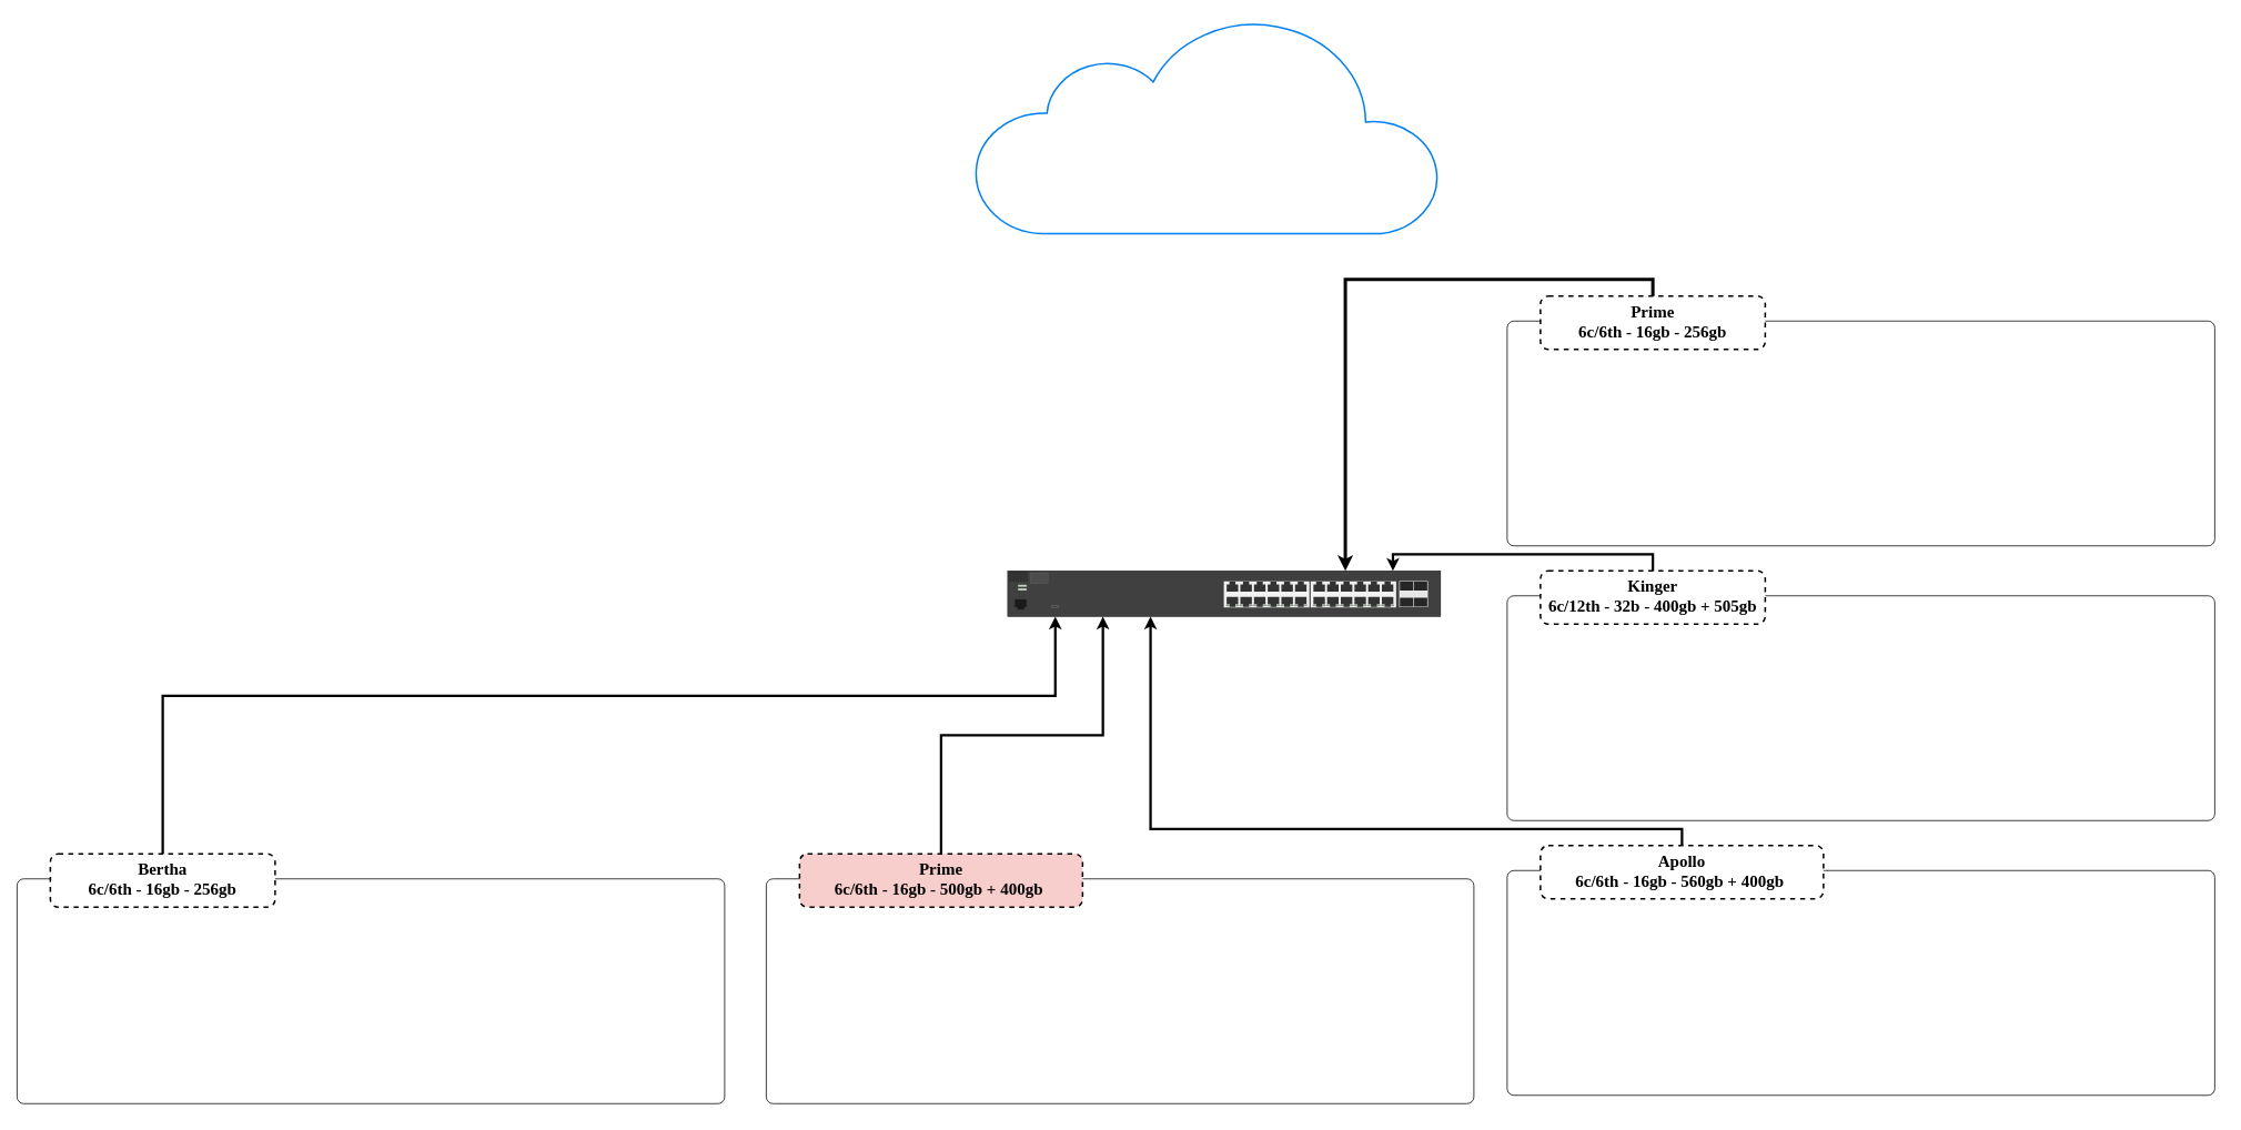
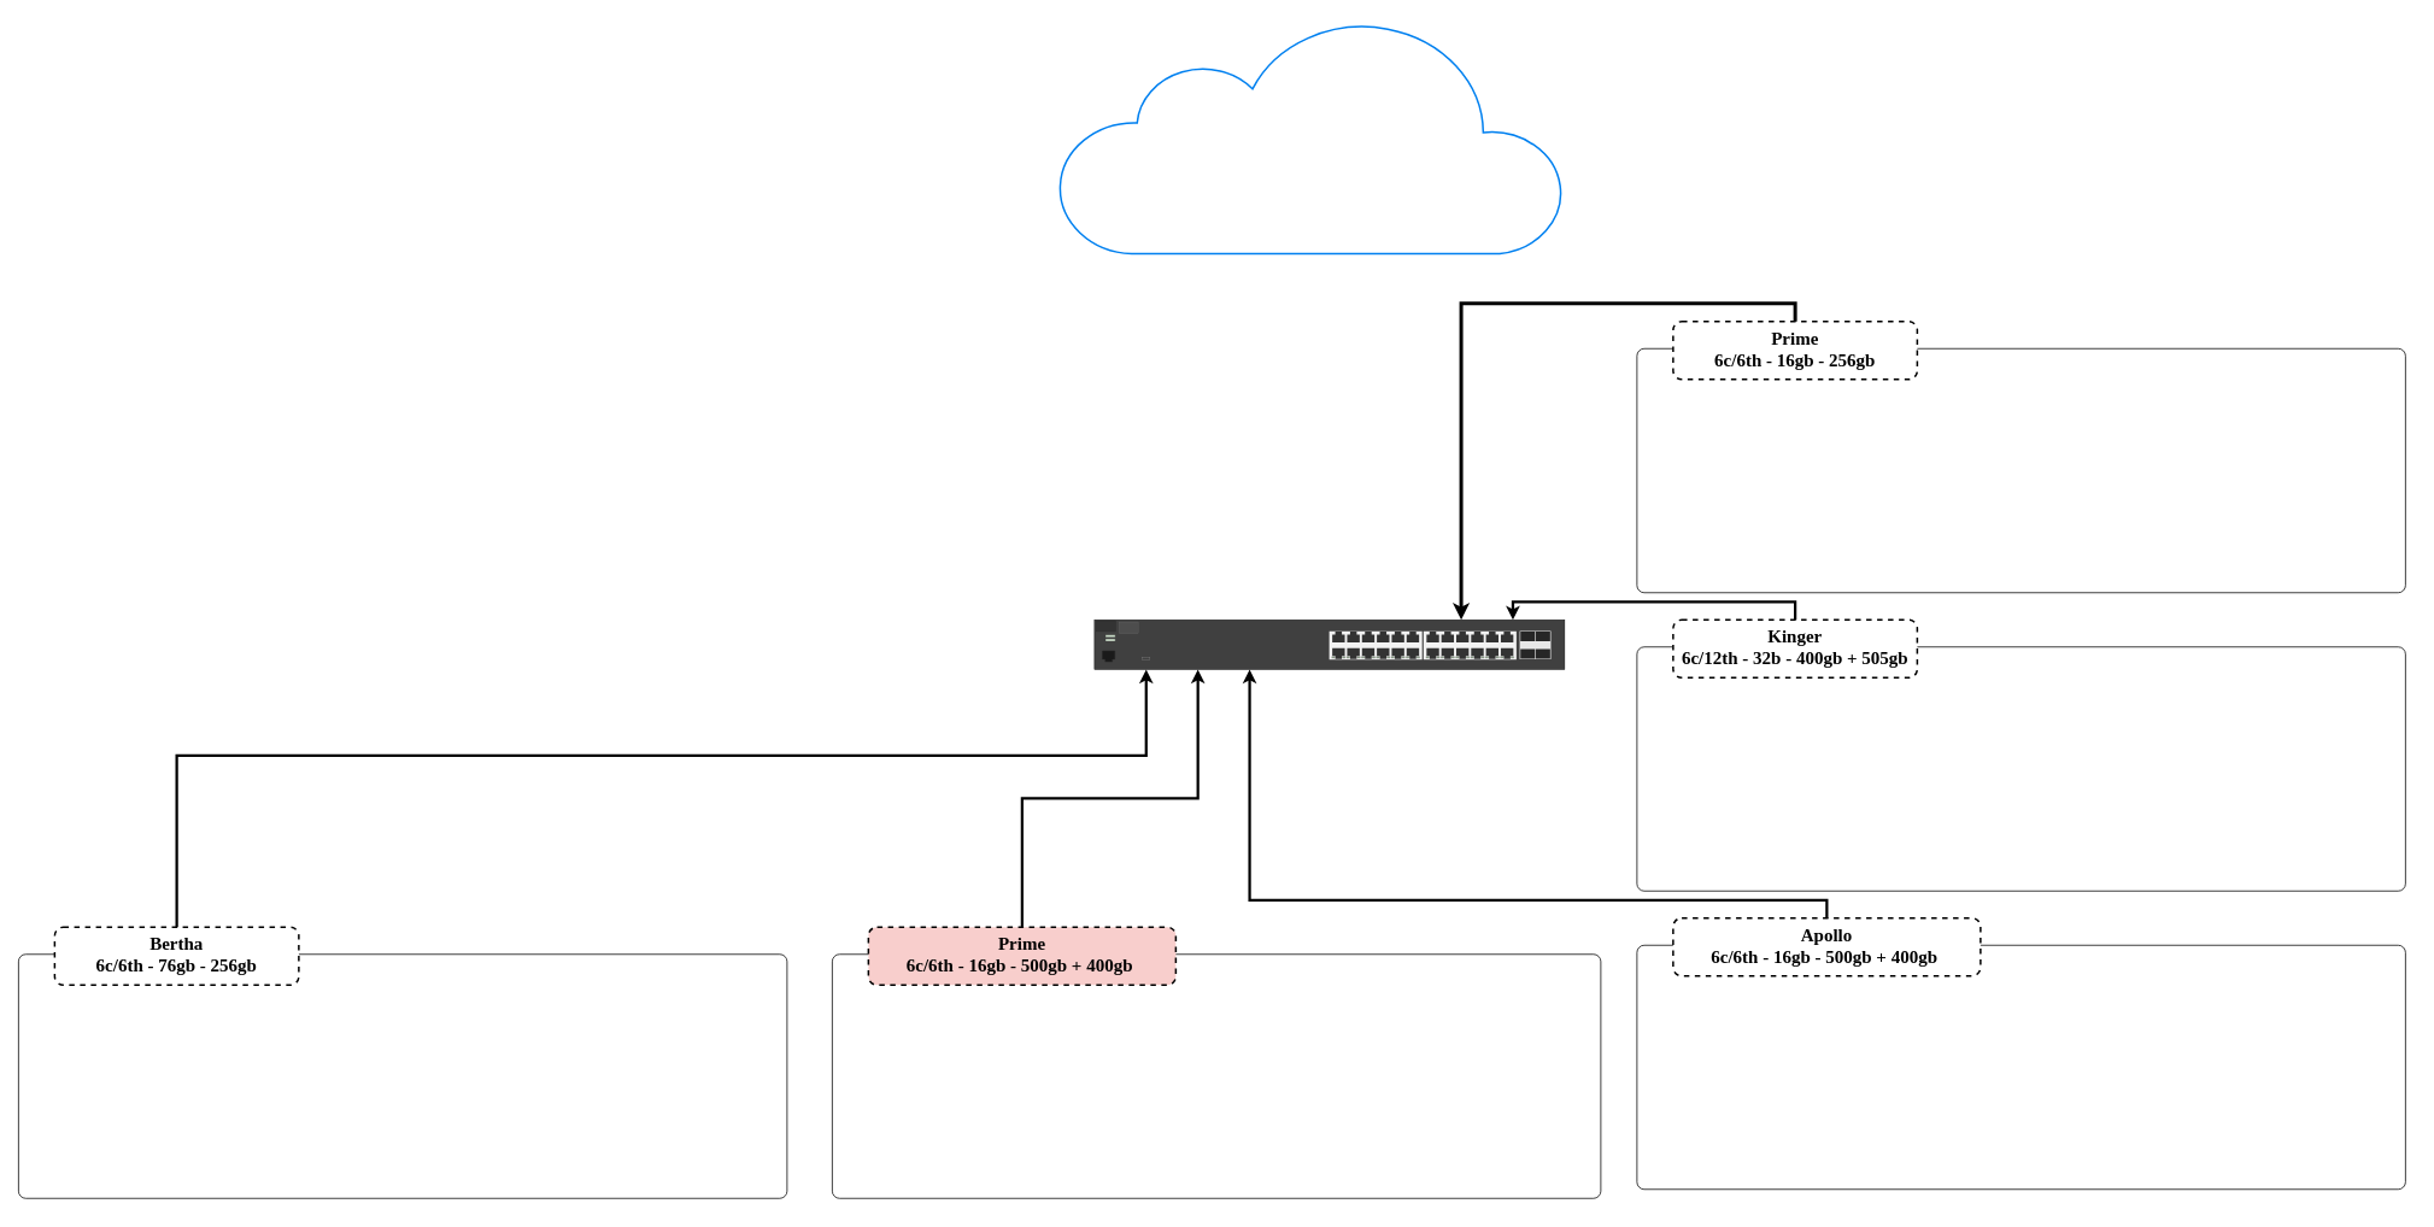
  <mxCell id="0" />
  <mxCell id="1" parent="0" />
  <mxCell id="2" value="" style="html=1;verticalLabelPosition=bottom;verticalAlign=top;outlineConnect=0;shadow=0;dashed=0;shape=mxgraph.rack.hpe_aruba.switches.j9776a_2530_24g_switch;points=[[0,0.5,0,0,0],[0.11,0,0,0,0],[0.11,1,0,0,0],[0.22,0,0,0,0],[0.22,1,0,0,0],[0.33,0,0,0,0],[0.33,1,0,0,0],[0.44,0,0,0,0],[0.44,1,0,0,0],[0.56,0,0,0,0],[0.56,1,0,0,0],[0.67,0,0,0,0],[0.67,1,0,0,0],[0.78,0,0,0,0],[0.78,1,0,0,0],[0.89,0,0,0,0],[0.89,1,0,0,0]];" parent="1" vertex="1"><mxGeometry x="1210" y="685" width="520" height="54.93" as="geometry" /></mxCell>
  <mxCell id="3" value="" style="group" parent="1" vertex="1" connectable="0"><mxGeometry x="1820" y="685" width="850" height="310" as="geometry" /></mxCell>
  <mxCell id="4" value="" style="rounded=1;whiteSpace=wrap;html=1;rotation=0;arcSize=3;" parent="3" vertex="1"><mxGeometry x="-10" y="30" width="850" height="270" as="geometry"><mxPoint x="10" y="10" as="offset" /></mxGeometry></mxCell>
  <mxCell id="5" value="&lt;font size=&quot;1&quot; face=&quot;Times New Roman&quot;&gt;&lt;b style=&quot;font-size: 20px;&quot;&gt;Kinger&lt;/b&gt;&lt;/font&gt;&lt;div&gt;&lt;font size=&quot;1&quot; face=&quot;Times New Roman&quot;&gt;&lt;b style=&quot;font-size: 20px;&quot;&gt;6c/12th - 32b - 400gb + 505gb&lt;/b&gt;&lt;/font&gt;&lt;/div&gt;" style="rounded=1;whiteSpace=wrap;html=1;verticalAlign=top;dashed=1;strokeWidth=2;perimeterSpacing=0;shadow=0;glass=0;" parent="3" vertex="1"><mxGeometry x="30" width="270" height="64" as="geometry" /></mxCell>
  <mxCell id="6" value="" style="group" parent="1" vertex="1" connectable="0"><mxGeometry x="1820" y="1015" width="850" height="310" as="geometry" /></mxCell>
  <mxCell id="7" value="" style="rounded=1;whiteSpace=wrap;html=1;rotation=0;arcSize=3;" parent="6" vertex="1"><mxGeometry x="-10" y="30" width="850" height="270" as="geometry"><mxPoint x="10" y="10" as="offset" /></mxGeometry></mxCell>
- <mxCell id="8" value="&lt;font face=&quot;Times New Roman&quot;&gt;&lt;span style=&quot;font-size: 20px;&quot;&gt;&lt;b&gt;Apollo&lt;/b&gt;&lt;/span&gt;&lt;/font&gt;&lt;br&gt;&lt;div&gt;&lt;font size=&quot;1&quot; face=&quot;Times New Roman&quot;&gt;&lt;b style=&quot;font-size: 20px;&quot;&gt;6c/6th - 16gb - 560gb + 400gb&amp;nbsp;&lt;/b&gt;&lt;/font&gt;&lt;/div&gt;" style="rounded=1;whiteSpace=wrap;html=1;verticalAlign=top;dashed=1;strokeWidth=2;perimeterSpacing=0;shadow=0;glass=0;" parent="6" vertex="1"><mxGeometry x="30" width="340" height="64" as="geometry" /></mxCell>
+ <mxCell id="8" value="&lt;font face=&quot;Times New Roman&quot;&gt;&lt;span style=&quot;font-size: 20px;&quot;&gt;&lt;b&gt;Apollo&lt;/b&gt;&lt;/span&gt;&lt;/font&gt;&lt;br&gt;&lt;div&gt;&lt;font size=&quot;1&quot; face=&quot;Times New Roman&quot;&gt;&lt;b style=&quot;font-size: 20px;&quot;&gt;6c/6th - 16gb - 500gb + 400gb&amp;nbsp;&lt;/b&gt;&lt;/font&gt;&lt;/div&gt;" style="rounded=1;whiteSpace=wrap;html=1;verticalAlign=top;dashed=1;strokeWidth=2;perimeterSpacing=0;shadow=0;glass=0;" parent="6" vertex="1"><mxGeometry x="30" width="340" height="64" as="geometry" /></mxCell>
  <mxCell id="9" value="" style="group" parent="1" vertex="1" connectable="0"><mxGeometry x="1820" y="355" width="850" height="310" as="geometry" /></mxCell>
  <mxCell id="10" value="" style="rounded=1;whiteSpace=wrap;html=1;rotation=0;arcSize=3;" parent="9" vertex="1"><mxGeometry x="-10" y="30" width="850" height="270" as="geometry"><mxPoint x="10" y="10" as="offset" /></mxGeometry></mxCell>
  <mxCell id="11" value="&lt;font face=&quot;Times New Roman&quot;&gt;&lt;span style=&quot;font-size: 20px;&quot;&gt;&lt;b&gt;Prime&lt;/b&gt;&lt;/span&gt;&lt;/font&gt;&lt;br&gt;&lt;div&gt;&lt;font size=&quot;1&quot; face=&quot;Times New Roman&quot;&gt;&lt;b style=&quot;font-size: 20px;&quot;&gt;6c/6th - 16gb - 256gb&lt;/b&gt;&lt;/font&gt;&lt;/div&gt;" style="rounded=1;whiteSpace=wrap;html=1;verticalAlign=top;dashed=1;strokeWidth=2;perimeterSpacing=0;shadow=0;glass=0;" parent="9" vertex="1"><mxGeometry x="30" width="270" height="64" as="geometry" /></mxCell>
  <mxCell id="12" value="" style="group" parent="1" vertex="1" connectable="0"><mxGeometry x="30" y="1025" width="850" height="310" as="geometry" /></mxCell>
  <mxCell id="13" value="" style="rounded=1;whiteSpace=wrap;html=1;rotation=0;arcSize=3;" parent="12" vertex="1"><mxGeometry x="-10" y="30" width="850" height="270" as="geometry"><mxPoint x="10" y="10" as="offset" /></mxGeometry></mxCell>
- <mxCell id="14" value="&lt;font face=&quot;Times New Roman&quot;&gt;&lt;span style=&quot;font-size: 20px;&quot;&gt;&lt;b&gt;Bertha&lt;/b&gt;&lt;/span&gt;&lt;/font&gt;&lt;br&gt;&lt;div&gt;&lt;font size=&quot;1&quot; face=&quot;Times New Roman&quot;&gt;&lt;b style=&quot;font-size: 20px;&quot;&gt;6c/6th - 16gb - 256gb&lt;/b&gt;&lt;/font&gt;&lt;/div&gt;" style="rounded=1;whiteSpace=wrap;html=1;verticalAlign=top;dashed=1;strokeWidth=2;perimeterSpacing=0;shadow=0;glass=0;" parent="12" vertex="1"><mxGeometry x="30" width="270" height="64" as="geometry" /></mxCell>
+ <mxCell id="14" value="&lt;font face=&quot;Times New Roman&quot;&gt;&lt;span style=&quot;font-size: 20px;&quot;&gt;&lt;b&gt;Bertha&lt;/b&gt;&lt;/span&gt;&lt;/font&gt;&lt;br&gt;&lt;div&gt;&lt;font size=&quot;1&quot; face=&quot;Times New Roman&quot;&gt;&lt;b style=&quot;font-size: 20px;&quot;&gt;6c/6th - 76gb - 256gb&lt;/b&gt;&lt;/font&gt;&lt;/div&gt;" style="rounded=1;whiteSpace=wrap;html=1;verticalAlign=top;dashed=1;strokeWidth=2;perimeterSpacing=0;shadow=0;glass=0;" parent="12" vertex="1"><mxGeometry x="30" width="270" height="64" as="geometry" /></mxCell>
  <mxCell id="15" value="" style="group" parent="1" vertex="1" connectable="0"><mxGeometry x="930" y="1025" width="850" height="310" as="geometry" /></mxCell>
  <mxCell id="16" value="" style="rounded=1;whiteSpace=wrap;html=1;rotation=0;arcSize=3;" parent="15" vertex="1"><mxGeometry x="-10" y="30" width="850" height="270" as="geometry"><mxPoint x="10" y="10" as="offset" /></mxGeometry></mxCell>
  <mxCell id="17" value="&lt;font face=&quot;Times New Roman&quot;&gt;&lt;span style=&quot;font-size: 20px;&quot;&gt;&lt;b&gt;Prime&lt;/b&gt;&lt;/span&gt;&lt;/font&gt;&lt;br&gt;&lt;div&gt;&lt;font size=&quot;1&quot; face=&quot;Times New Roman&quot;&gt;&lt;b style=&quot;font-size: 20px;&quot;&gt;6c/6th - 16gb - 500gb + 400gb&amp;nbsp;&lt;/b&gt;&lt;/font&gt;&lt;/div&gt;" style="rounded=1;whiteSpace=wrap;html=1;verticalAlign=top;dashed=1;strokeWidth=2;perimeterSpacing=0;shadow=0;glass=0;fillColor=#f8cecc;" parent="15" vertex="1"><mxGeometry x="30" width="340" height="64" as="geometry" /></mxCell>
  <mxCell id="18" value="" style="html=1;verticalLabelPosition=bottom;align=center;labelBackgroundColor=#ffffff;verticalAlign=top;strokeWidth=2;strokeColor=#0080F0;shadow=0;dashed=0;shape=mxgraph.ios7.icons.cloud;" parent="1" vertex="1"><mxGeometry x="1170.43" y="20" width="559.57" height="260" as="geometry" /></mxCell>
  <mxCell id="19" style="edgeStyle=orthogonalEdgeStyle;rounded=0;orthogonalLoop=1;jettySize=auto;html=1;exitX=0.5;exitY=0;exitDx=0;exitDy=0;entryX=0.22;entryY=1;entryDx=0;entryDy=0;entryPerimeter=0;strokeWidth=3;" edge="1" parent="1" source="17" target="2"><mxGeometry relative="1" as="geometry" /></mxCell>
  <mxCell id="20" style="edgeStyle=orthogonalEdgeStyle;rounded=0;orthogonalLoop=1;jettySize=auto;html=1;exitX=0.5;exitY=0;exitDx=0;exitDy=0;entryX=0.11;entryY=1;entryDx=0;entryDy=0;entryPerimeter=0;jumpSize=8;strokeWidth=3;" edge="1" parent="1" source="14" target="2"><mxGeometry relative="1" as="geometry"><Array as="points"><mxPoint x="195" y="835" /><mxPoint x="1267" y="835" /></Array></mxGeometry></mxCell>
  <mxCell id="21" style="edgeStyle=orthogonalEdgeStyle;rounded=0;orthogonalLoop=1;jettySize=auto;html=1;exitX=0.5;exitY=0;exitDx=0;exitDy=0;entryX=0.89;entryY=0;entryDx=0;entryDy=0;entryPerimeter=0;strokeWidth=3;" edge="1" parent="1" source="5" target="2"><mxGeometry relative="1" as="geometry" /></mxCell>
  <mxCell id="22" style="edgeStyle=orthogonalEdgeStyle;rounded=0;orthogonalLoop=1;jettySize=auto;html=1;exitX=0.5;exitY=0;exitDx=0;exitDy=0;entryX=0.33;entryY=1;entryDx=0;entryDy=0;entryPerimeter=0;strokeWidth=3;" edge="1" parent="1" source="8" target="2"><mxGeometry relative="1" as="geometry"><Array as="points"><mxPoint x="2020" y="995" /><mxPoint x="1382" y="995" /></Array></mxGeometry></mxCell>
  <mxCell id="23" style="edgeStyle=orthogonalEdgeStyle;rounded=0;orthogonalLoop=1;jettySize=auto;html=1;exitX=0.5;exitY=0;exitDx=0;exitDy=0;entryX=0.78;entryY=0;entryDx=0;entryDy=0;entryPerimeter=0;strokeWidth=4;" edge="1" parent="1" source="11" target="2"><mxGeometry relative="1" as="geometry" /></mxCell>
